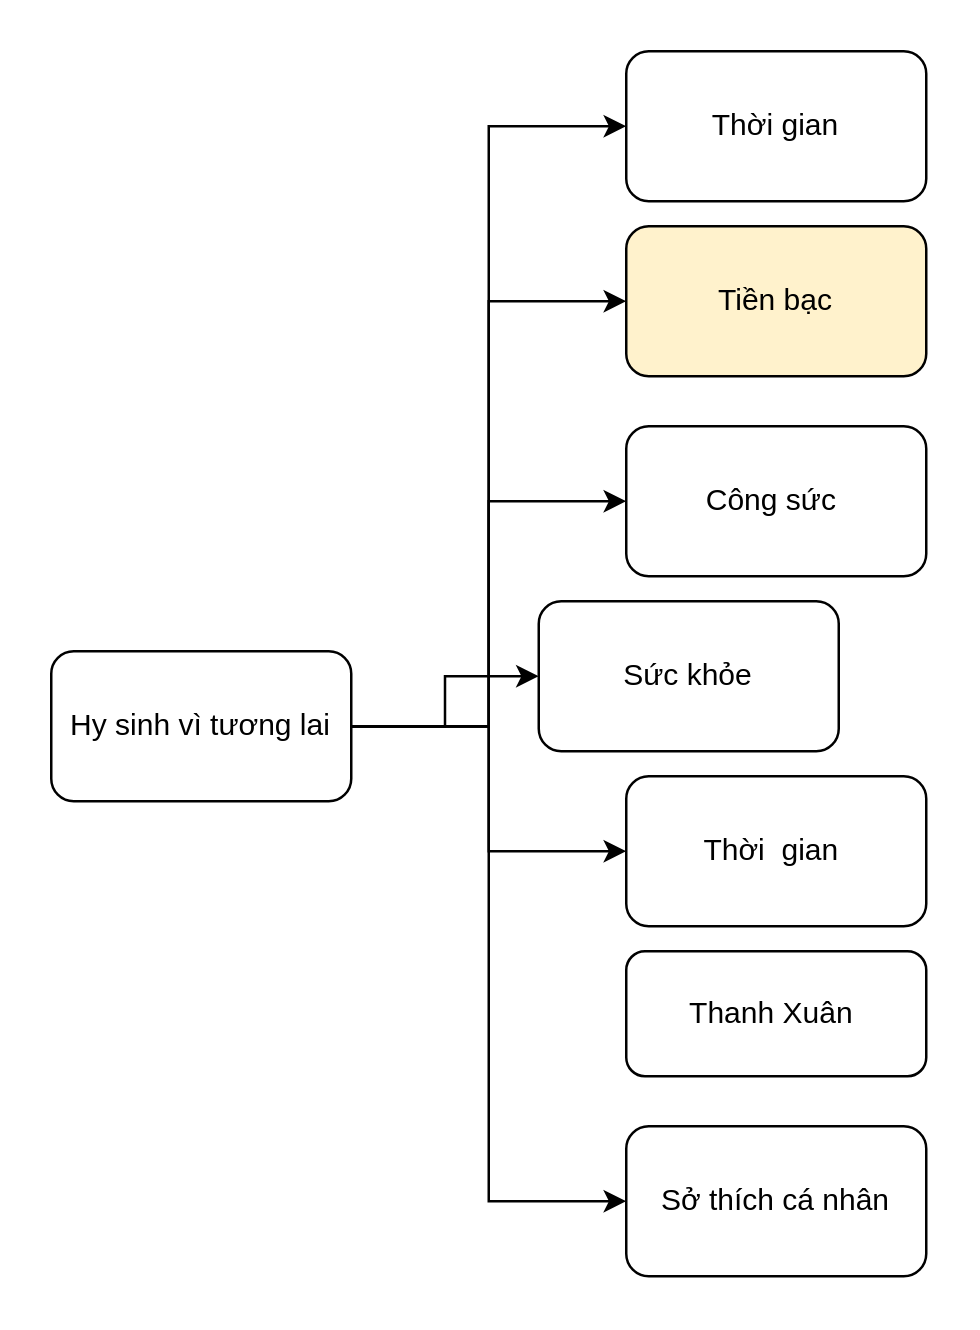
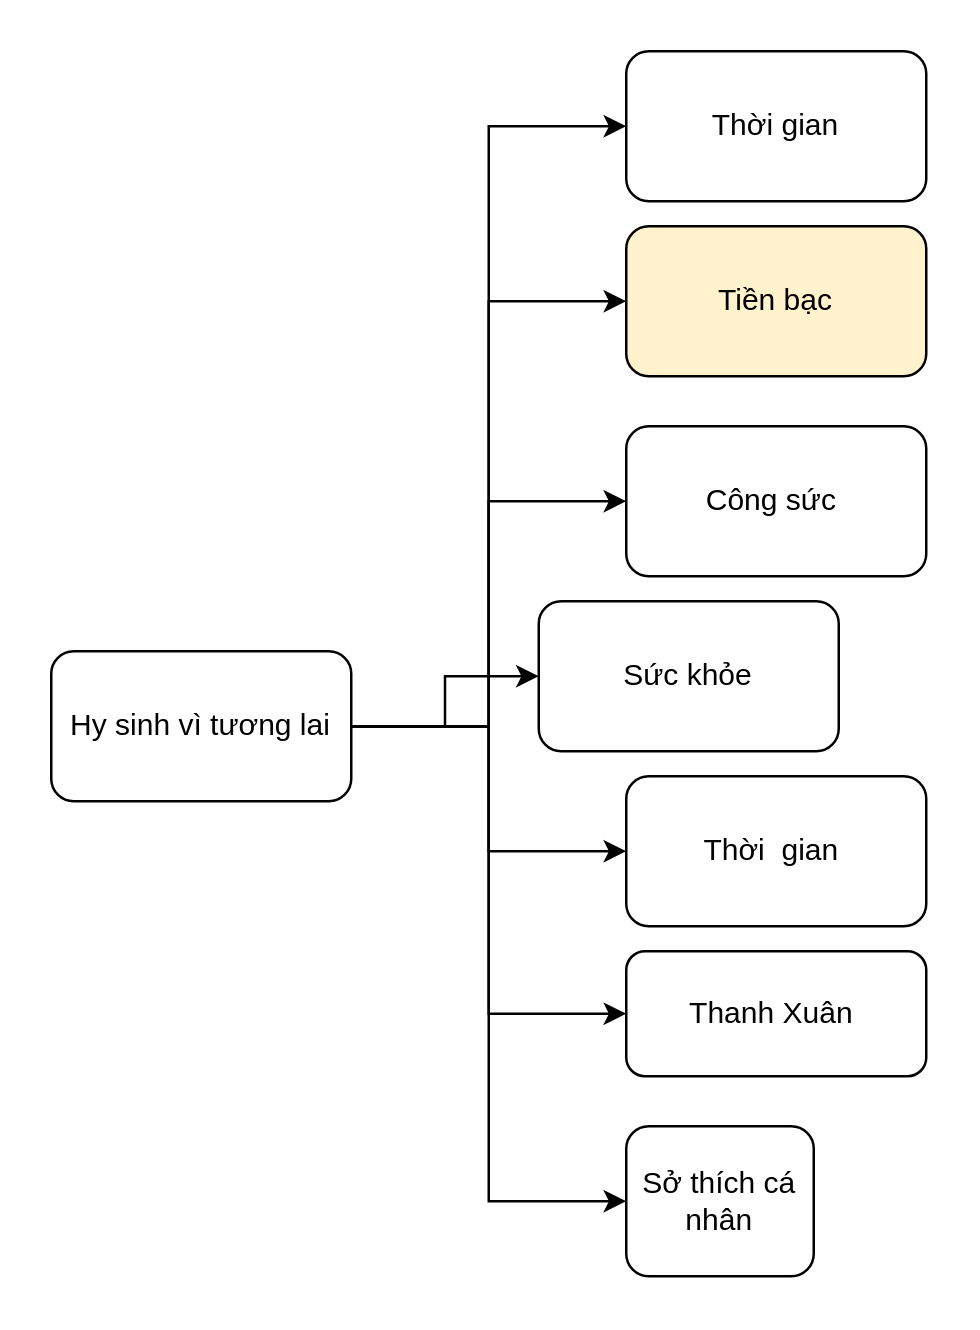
  <mxCell id="0" />
  <mxCell id="1" parent="0" />
  <mxCell id="2" style="edgeStyle=orthogonalEdgeStyle;rounded=0;orthogonalLoop=1;jettySize=auto;html=1;entryX=0;entryY=0.5;entryDx=0;entryDy=0;" edge="1" parent="1" source="9" target="10"><mxGeometry relative="1" as="geometry" /></mxCell>
  <mxCell id="3" style="edgeStyle=orthogonalEdgeStyle;rounded=0;orthogonalLoop=1;jettySize=auto;html=1;entryX=0;entryY=0.5;entryDx=0;entryDy=0;" edge="1" parent="1" source="9" target="11"><mxGeometry relative="1" as="geometry" /></mxCell>
  <mxCell id="4" style="edgeStyle=orthogonalEdgeStyle;rounded=0;orthogonalLoop=1;jettySize=auto;html=1;entryX=0;entryY=0.5;entryDx=0;entryDy=0;" edge="1" parent="1" source="9" target="12"><mxGeometry relative="1" as="geometry" /></mxCell>
  <mxCell id="5" style="edgeStyle=orthogonalEdgeStyle;rounded=0;orthogonalLoop=1;jettySize=auto;html=1;entryX=0;entryY=0.5;entryDx=0;entryDy=0;" edge="1" parent="1" source="9" target="13"><mxGeometry relative="1" as="geometry" /></mxCell>
  <mxCell id="6" style="edgeStyle=orthogonalEdgeStyle;rounded=0;orthogonalLoop=1;jettySize=auto;html=1;entryX=0;entryY=0.5;entryDx=0;entryDy=0;" edge="1" parent="1" source="9" target="14"><mxGeometry relative="1" as="geometry" /></mxCell>
+ <mxCell id="7" style="edgeStyle=orthogonalEdgeStyle;rounded=0;orthogonalLoop=1;jettySize=auto;html=1;entryX=0;entryY=0.5;entryDx=0;entryDy=0;" edge="1" parent="1" source="9" target="15"><mxGeometry relative="1" as="geometry" /></mxCell>
  <mxCell id="8" style="edgeStyle=orthogonalEdgeStyle;rounded=0;orthogonalLoop=1;jettySize=auto;html=1;entryX=0;entryY=0.5;entryDx=0;entryDy=0;" edge="1" parent="1" source="9" target="16"><mxGeometry relative="1" as="geometry" /></mxCell>
  <mxCell id="9" value="Hy sinh vì tương lai" style="rounded=1;whiteSpace=wrap;html=1;" vertex="1" parent="1"><mxGeometry x="20" y="260" width="120" height="60" as="geometry" /></mxCell>
  <mxCell id="10" value="Thời gian" style="rounded=1;whiteSpace=wrap;html=1;" vertex="1" parent="1"><mxGeometry x="250" y="20" width="120" height="60" as="geometry" /></mxCell>
  <mxCell id="11" value="Tiền bạc" style="rounded=1;whiteSpace=wrap;html=1;fillColor=#fff2cc;" vertex="1" parent="1"><mxGeometry x="250" y="90" width="120" height="60" as="geometry" /></mxCell>
  <mxCell id="12" value="Công sức&amp;nbsp;" style="rounded=1;whiteSpace=wrap;html=1;" vertex="1" parent="1"><mxGeometry x="250" y="170" width="120" height="60" as="geometry" /></mxCell>
  <mxCell id="13" value="Sức khỏe" style="rounded=1;whiteSpace=wrap;html=1;" vertex="1" parent="1"><mxGeometry x="215" y="240" width="120" height="60" as="geometry" /></mxCell>
  <mxCell id="14" value="Thời&amp;nbsp; gian&amp;nbsp;" style="rounded=1;whiteSpace=wrap;html=1;" vertex="1" parent="1"><mxGeometry x="250" y="310" width="120" height="60" as="geometry" /></mxCell>
  <mxCell id="15" value="Thanh Xuân&amp;nbsp;" style="rounded=1;whiteSpace=wrap;html=1;" vertex="1" parent="1"><mxGeometry x="250" y="380" width="120" height="50" as="geometry" /></mxCell>
- <mxCell id="16" value="Sở thích cá nhân" style="rounded=1;whiteSpace=wrap;html=1;" vertex="1" parent="1"><mxGeometry x="250" y="450" width="120" height="60" as="geometry" /></mxCell>
+ <mxCell id="16" value="Sở thích cá nhân" style="rounded=1;whiteSpace=wrap;html=1;" vertex="1" parent="1"><mxGeometry x="250" y="450" width="75" height="60" as="geometry" /></mxCell>
